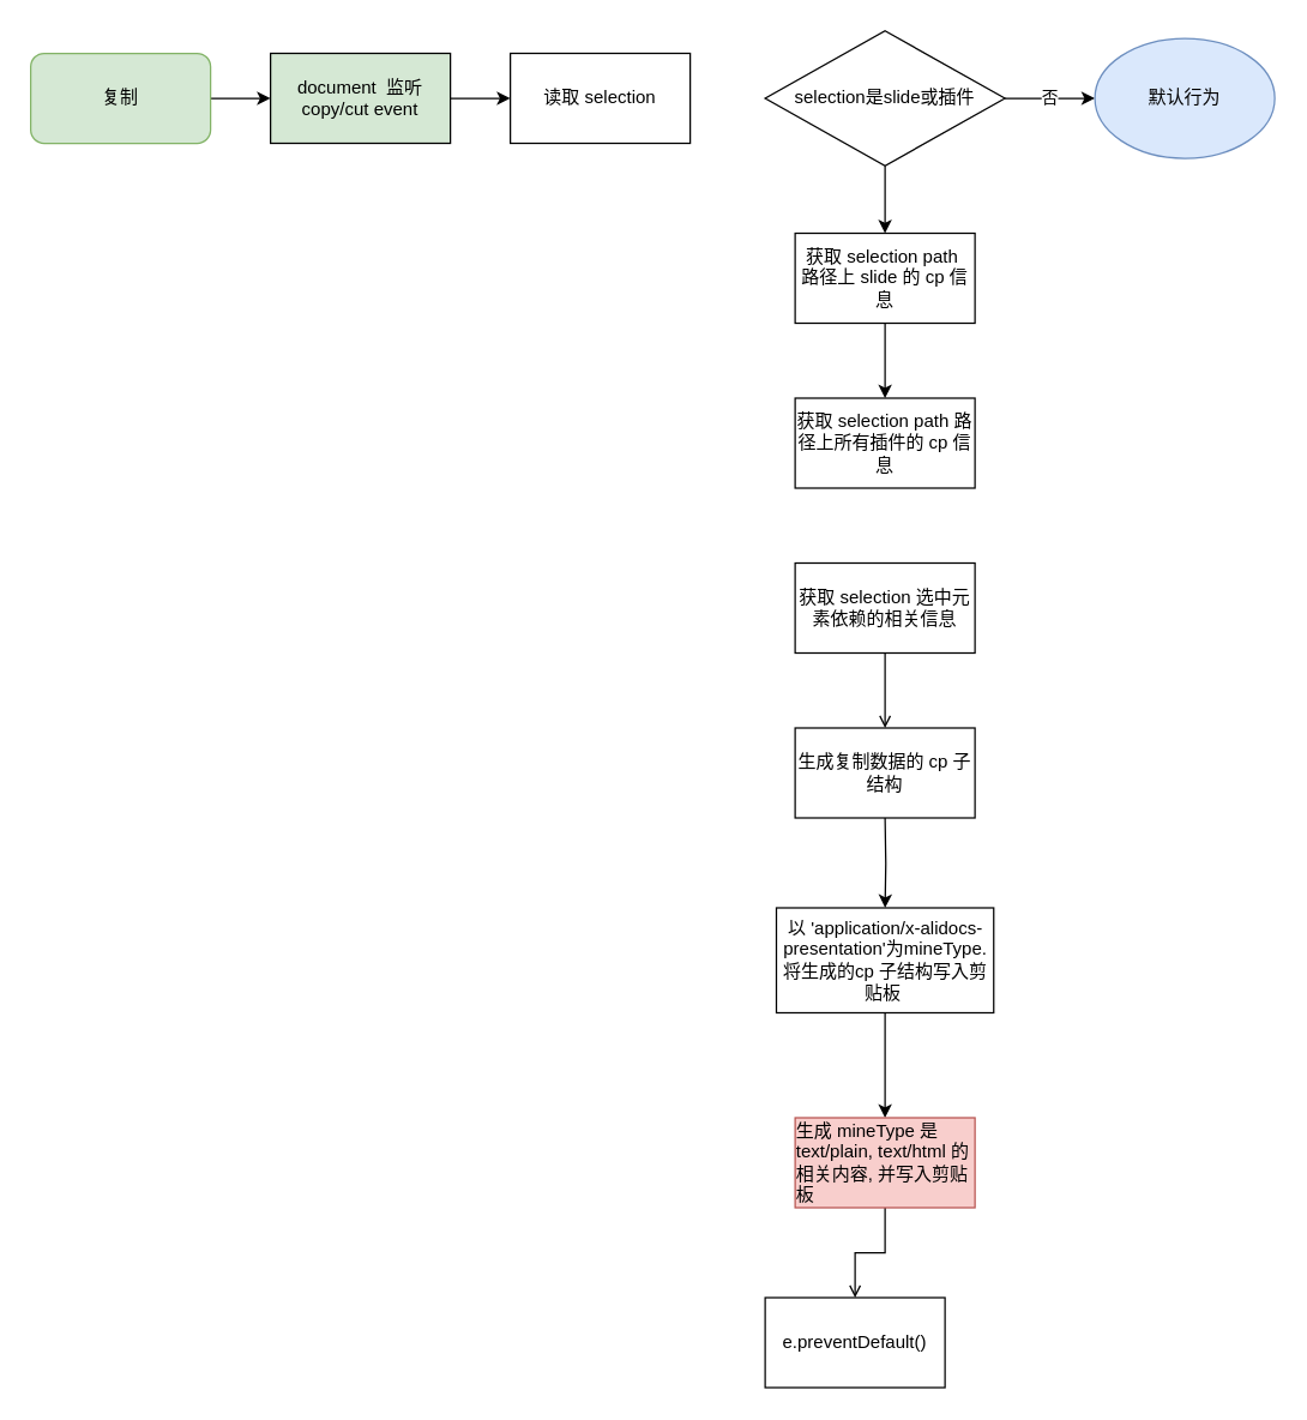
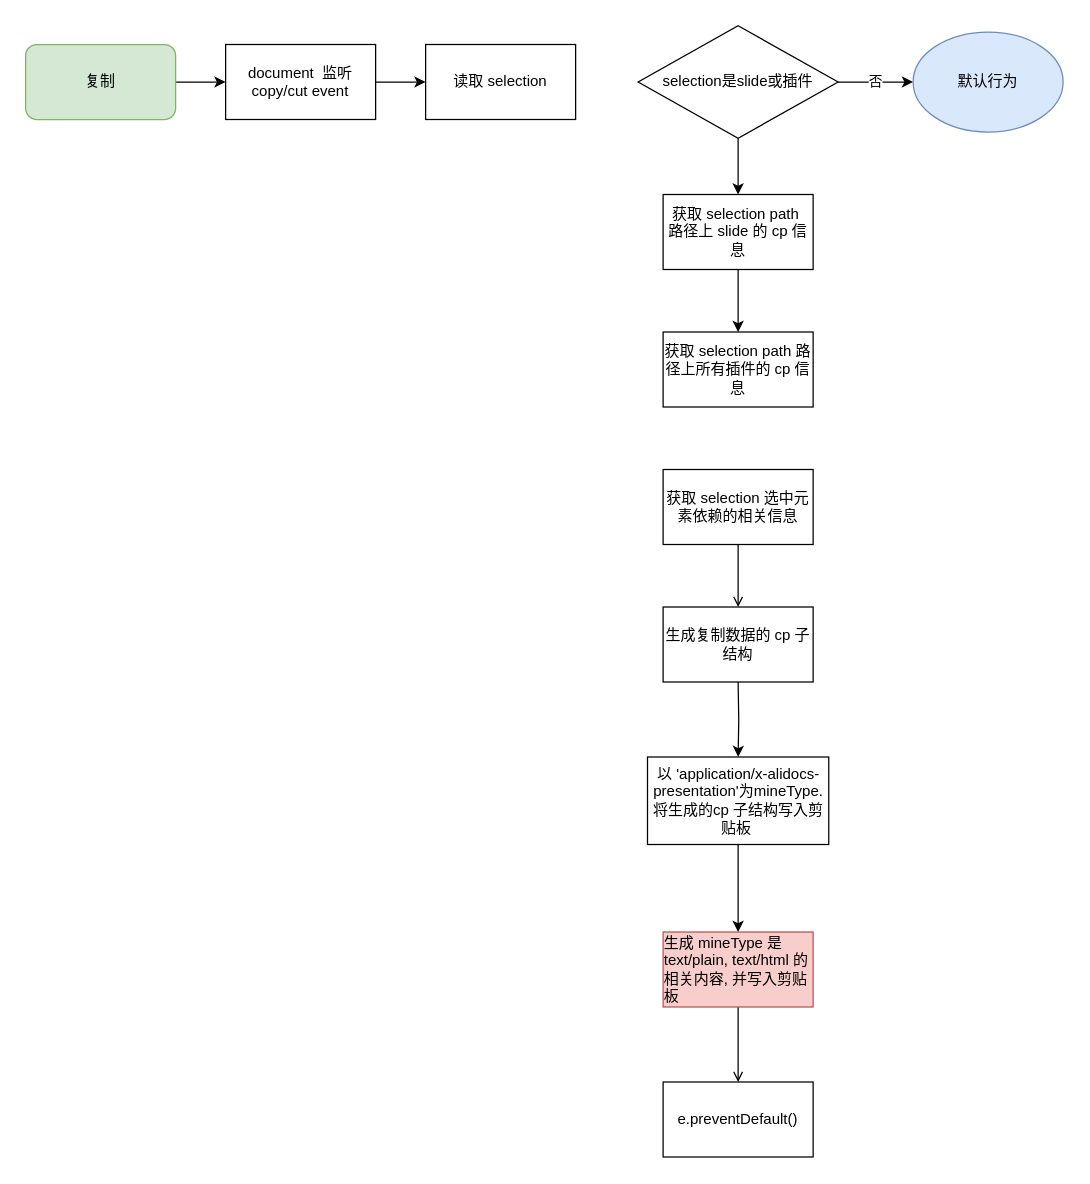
  <mxCell id="0" />
  <mxCell id="1" parent="0" />
  <mxCell id="2" value="" style="edgeStyle=orthogonalEdgeStyle;rounded=0;orthogonalLoop=1;jettySize=auto;html=1;" edge="1" parent="1" source="3" target="5"><mxGeometry relative="1" as="geometry" /></mxCell>
  <mxCell id="3" value="复制" style="rounded=1;whiteSpace=wrap;html=1;fillColor=#d5e8d4;strokeColor=#82b366;" vertex="1" parent="1"><mxGeometry x="20" y="35" width="120" height="60" as="geometry" /></mxCell>
  <mxCell id="4" value="" style="edgeStyle=orthogonalEdgeStyle;rounded=0;orthogonalLoop=1;jettySize=auto;html=1;" edge="1" parent="1" source="5" target="6"><mxGeometry relative="1" as="geometry" /></mxCell>
- <mxCell id="5" value="document&amp;nbsp; 监听&lt;br&gt;copy/cut event" style="rounded=0;whiteSpace=wrap;html=1;fillColor=#d5e8d4;" vertex="1" parent="1"><mxGeometry x="180" y="35" width="120" height="60" as="geometry" /></mxCell>
+ <mxCell id="5" value="document&amp;nbsp; 监听&lt;br&gt;copy/cut event" style="rounded=0;whiteSpace=wrap;html=1;" vertex="1" parent="1"><mxGeometry x="180" y="35" width="120" height="60" as="geometry" /></mxCell>
  <mxCell id="6" value="读取 selection" style="rounded=0;whiteSpace=wrap;html=1;" vertex="1" parent="1"><mxGeometry x="340" y="35" width="120" height="60" as="geometry" /></mxCell>
  <mxCell id="7" value="否" style="edgeStyle=orthogonalEdgeStyle;rounded=0;orthogonalLoop=1;jettySize=auto;html=1;" edge="1" parent="1" source="9"><mxGeometry relative="1" as="geometry"><mxPoint x="730" y="65" as="targetPoint" /></mxGeometry></mxCell>
  <mxCell id="8" value="" style="edgeStyle=orthogonalEdgeStyle;rounded=0;orthogonalLoop=1;jettySize=auto;html=1;" edge="1" parent="1" source="9" target="12"><mxGeometry relative="1" as="geometry" /></mxCell>
  <mxCell id="9" value="selection是slide或插件" style="rhombus;whiteSpace=wrap;html=1;" vertex="1" parent="1"><mxGeometry x="510" y="20" width="160" height="90" as="geometry" /></mxCell>
  <mxCell id="10" value="默认行为" style="ellipse;whiteSpace=wrap;html=1;fillColor=#dae8fc;strokeColor=#6c8ebf;" vertex="1" parent="1"><mxGeometry x="730" y="25" width="120" height="80" as="geometry" /></mxCell>
  <mxCell id="11" value="" style="edgeStyle=orthogonalEdgeStyle;rounded=0;orthogonalLoop=1;jettySize=auto;html=1;" edge="1" parent="1" source="12" target="13"><mxGeometry relative="1" as="geometry" /></mxCell>
  <mxCell id="12" value="获取 selection path&amp;nbsp; 路径上 slide 的 cp 信息" style="whiteSpace=wrap;html=1;" vertex="1" parent="1"><mxGeometry x="530" y="155" width="120" height="60" as="geometry" /></mxCell>
  <mxCell id="13" value="获取 selection path 路径上所有插件的 cp 信息" style="whiteSpace=wrap;html=1;" vertex="1" parent="1"><mxGeometry x="530" y="265" width="120" height="60" as="geometry" /></mxCell>
  <mxCell id="14" value="" style="edgeStyle=orthogonalEdgeStyle;rounded=0;orthogonalLoop=1;jettySize=auto;html=1;endArrow=open;" edge="1" parent="1" source="15" target="16"><mxGeometry relative="1" as="geometry" /></mxCell>
  <mxCell id="15" value="获取 selection 选中元素依赖的相关信息" style="whiteSpace=wrap;html=1;" vertex="1" parent="1"><mxGeometry x="530" y="375" width="120" height="60" as="geometry" /></mxCell>
  <mxCell id="16" value="生成复制数据的 cp 子结构" style="whiteSpace=wrap;html=1;" vertex="1" parent="1"><mxGeometry x="530" y="485" width="120" height="60" as="geometry" /></mxCell>
  <mxCell id="17" value="" style="edgeStyle=orthogonalEdgeStyle;rounded=0;orthogonalLoop=1;jettySize=auto;html=1;" edge="1" parent="1" target="19"><mxGeometry relative="1" as="geometry"><mxPoint x="590" y="545" as="sourcePoint" /></mxGeometry></mxCell>
  <mxCell id="18" value="" style="edgeStyle=orthogonalEdgeStyle;rounded=0;orthogonalLoop=1;jettySize=auto;html=1;" edge="1" parent="1" source="19" target="21"><mxGeometry relative="1" as="geometry" /></mxCell>
  <mxCell id="19" value="以 'application/x-alidocs-presentation'为min&lt;span style=&quot;text-align: left&quot;&gt;eType&lt;/span&gt;&lt;span&gt;. 将生成的cp 子结构写入剪贴板&amp;nbsp;&lt;/span&gt;" style="rounded=0;whiteSpace=wrap;html=1;" vertex="1" parent="1"><mxGeometry x="517.5" y="605" width="145" height="70" as="geometry" /></mxCell>
  <mxCell id="20" value="" style="edgeStyle=orthogonalEdgeStyle;rounded=0;orthogonalLoop=1;jettySize=auto;html=1;endArrow=open;" edge="1" parent="1" source="21" target="22"><mxGeometry relative="1" as="geometry" /></mxCell>
  <mxCell id="21" value="&lt;div style=&quot;text-align: left&quot;&gt;生成 mineType 是 text/plain, text/html 的相关内容, 并写入剪贴板&lt;/div&gt;" style="rounded=0;whiteSpace=wrap;html=1;fillColor=#f8cecc;strokeColor=#b85450;" vertex="1" parent="1"><mxGeometry x="530" y="745" width="120" height="60" as="geometry" /></mxCell>
- <mxCell id="22" value="e.preventDefault()" style="rounded=0;whiteSpace=wrap;html=1;" vertex="1" parent="1"><mxGeometry x="510" y="865" width="120" height="60" as="geometry" /></mxCell>
+ <mxCell id="22" value="e.preventDefault()" style="rounded=0;whiteSpace=wrap;html=1;" vertex="1" parent="1"><mxGeometry x="530" y="865" width="120" height="60" as="geometry" /></mxCell>
